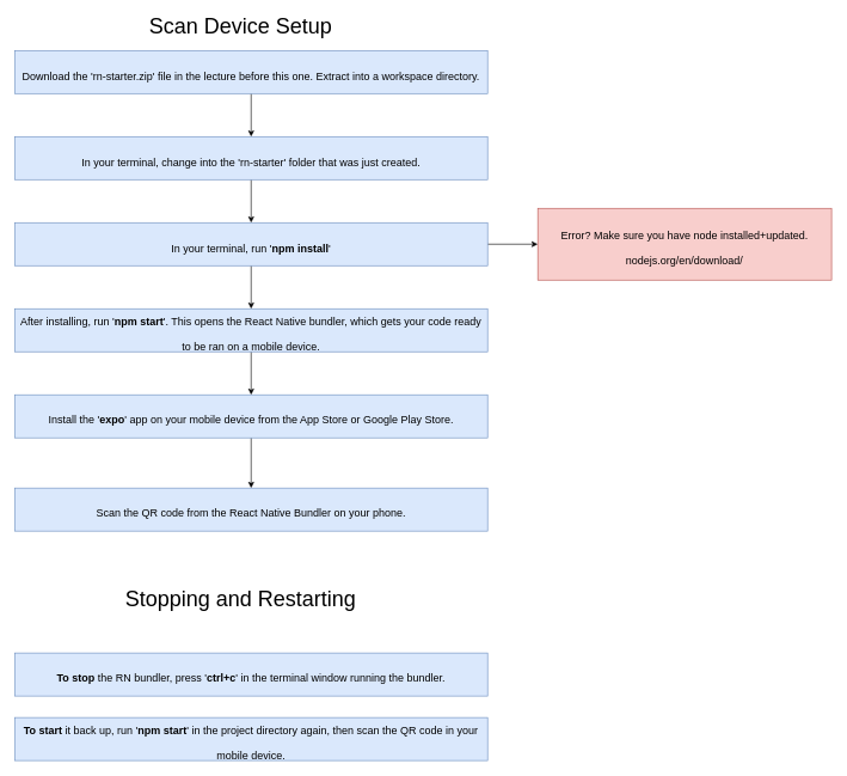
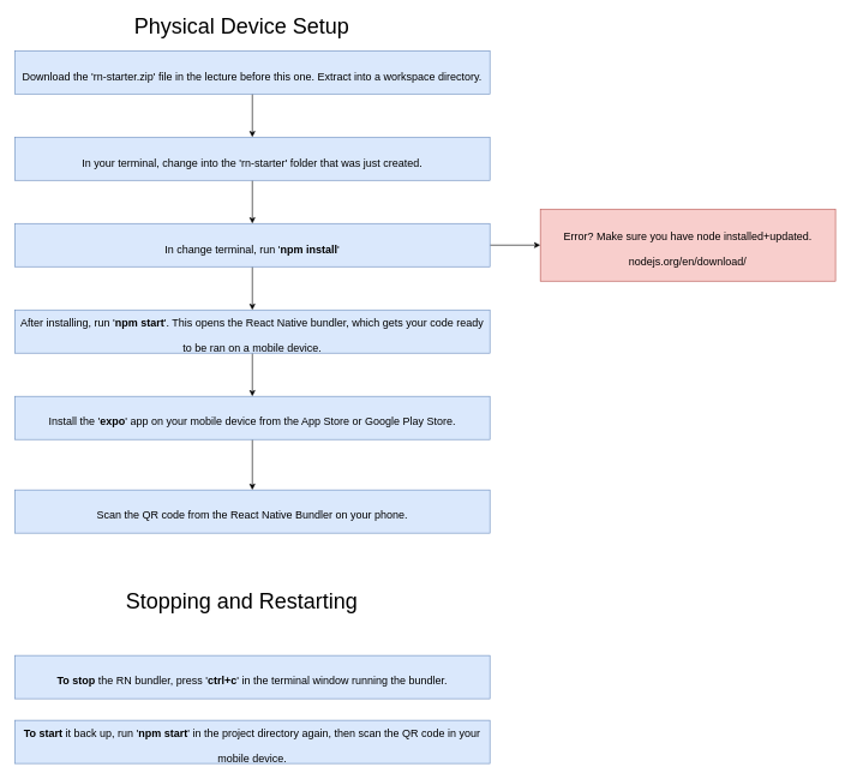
  <mxCell id="0" />
  <mxCell id="1" parent="0" />
- <mxCell id="2" value="&lt;font style=&quot;font-size: 30px&quot;&gt;Scan Device Setup&lt;/font&gt;" style="text;html=1;align=center;verticalAlign=middle;resizable=0;points=[];autosize=1;strokeColor=none;fillColor=none;" parent="1" vertex="1"><mxGeometry x="180" y="20" width="310" height="30" as="geometry" /></mxCell>
+ <mxCell id="2" value="&lt;font style=&quot;font-size: 30px&quot;&gt;Physical Device Setup&lt;/font&gt;" style="text;html=1;align=center;verticalAlign=middle;resizable=0;points=[];autosize=1;strokeColor=none;fillColor=none;" parent="1" vertex="1"><mxGeometry x="180" y="20" width="310" height="30" as="geometry" /></mxCell>
  <mxCell id="3" value="" style="edgeStyle=orthogonalEdgeStyle;rounded=0;orthogonalLoop=1;jettySize=auto;html=1;fontSize=30;" parent="1" source="4" target="6" edge="1"><mxGeometry relative="1" as="geometry" /></mxCell>
  <mxCell id="4" value="&lt;div&gt;&lt;span&gt;&lt;font style=&quot;font-size: 15px&quot;&gt;Download the 'rn-starter.zip' file in the lecture before this one. Extract into a workspace directory.&lt;/font&gt;&lt;/span&gt;&lt;/div&gt;" style="rounded=0;whiteSpace=wrap;html=1;fontSize=30;fillColor=#dae8fc;strokeColor=#6c8ebf;align=center;" parent="1" vertex="1"><mxGeometry x="20" y="70" width="660" height="60" as="geometry" /></mxCell>
  <mxCell id="5" value="" style="edgeStyle=orthogonalEdgeStyle;rounded=0;orthogonalLoop=1;jettySize=auto;html=1;fontSize=30;" parent="1" source="6" target="9" edge="1"><mxGeometry relative="1" as="geometry" /></mxCell>
  <mxCell id="6" value="&lt;font style=&quot;font-size: 15px&quot;&gt;In your terminal, change into the 'rn-starter' folder that was just created.&lt;/font&gt;" style="rounded=0;whiteSpace=wrap;html=1;fontSize=30;fillColor=#dae8fc;strokeColor=#6c8ebf;" parent="1" vertex="1"><mxGeometry x="20" y="190" width="660" height="60" as="geometry" /></mxCell>
  <mxCell id="7" value="" style="edgeStyle=orthogonalEdgeStyle;rounded=0;orthogonalLoop=1;jettySize=auto;html=1;fontSize=30;" parent="1" source="9" target="11" edge="1"><mxGeometry relative="1" as="geometry" /></mxCell>
  <mxCell id="8" value="" style="edgeStyle=orthogonalEdgeStyle;rounded=0;orthogonalLoop=1;jettySize=auto;html=1;fontSize=30;" parent="1" source="9" target="15" edge="1"><mxGeometry relative="1" as="geometry" /></mxCell>
- <mxCell id="9" value="&lt;font style=&quot;font-size: 15px&quot;&gt;In your terminal, run '&lt;b&gt;npm install&lt;/b&gt;'&lt;/font&gt;" style="rounded=0;whiteSpace=wrap;html=1;fontSize=30;fillColor=#dae8fc;strokeColor=#6c8ebf;" parent="1" vertex="1"><mxGeometry x="20" y="310" width="660" height="60" as="geometry" /></mxCell>
+ <mxCell id="9" value="&lt;font style=&quot;font-size: 15px&quot;&gt;In change terminal, run '&lt;b&gt;npm install&lt;/b&gt;'&lt;/font&gt;" style="rounded=0;whiteSpace=wrap;html=1;fontSize=30;fillColor=#dae8fc;strokeColor=#6c8ebf;" parent="1" vertex="1"><mxGeometry x="20" y="310" width="660" height="60" as="geometry" /></mxCell>
  <mxCell id="10" value="" style="edgeStyle=orthogonalEdgeStyle;rounded=0;orthogonalLoop=1;jettySize=auto;html=1;fontSize=30;" parent="1" source="11" target="13" edge="1"><mxGeometry relative="1" as="geometry" /></mxCell>
  <mxCell id="11" value="&lt;font style=&quot;font-size: 15px&quot;&gt;After installing, run '&lt;b&gt;npm start&lt;/b&gt;'. This opens the React Native bundler, which gets your code ready to be ran on a mobile device.&lt;/font&gt;" style="rounded=0;whiteSpace=wrap;html=1;fontSize=30;fillColor=#dae8fc;strokeColor=#6c8ebf;" parent="1" vertex="1"><mxGeometry x="20" y="430" width="660" height="60" as="geometry" /></mxCell>
  <mxCell id="12" value="" style="edgeStyle=orthogonalEdgeStyle;rounded=0;orthogonalLoop=1;jettySize=auto;html=1;fontSize=30;" parent="1" source="13" target="14" edge="1"><mxGeometry relative="1" as="geometry" /></mxCell>
  <mxCell id="13" value="&lt;font style=&quot;font-size: 15px&quot;&gt;Install the '&lt;b&gt;expo&lt;/b&gt;' app on your mobile device from the App Store or Google Play Store.&lt;/font&gt;" style="rounded=0;whiteSpace=wrap;html=1;fontSize=30;fillColor=#dae8fc;strokeColor=#6c8ebf;" parent="1" vertex="1"><mxGeometry x="20" y="550" width="660" height="60" as="geometry" /></mxCell>
  <mxCell id="14" value="&lt;font style=&quot;font-size: 15px&quot;&gt;Scan the QR code from the React Native Bundler on your phone.&lt;/font&gt;" style="rounded=0;whiteSpace=wrap;html=1;fontSize=30;fillColor=#dae8fc;strokeColor=#6c8ebf;" parent="1" vertex="1"><mxGeometry x="20" y="680" width="660" height="60" as="geometry" /></mxCell>
  <mxCell id="15" value="&lt;font style=&quot;font-size: 15px&quot;&gt;Error? Make sure you have node installed+updated. nodejs.org/en/download/&lt;/font&gt;" style="rounded=0;whiteSpace=wrap;html=1;fontSize=30;fillColor=#f8cecc;strokeColor=#b85450;" parent="1" vertex="1"><mxGeometry x="750" y="290" width="410" height="100" as="geometry" /></mxCell>
  <mxCell id="16" value="&lt;font style=&quot;font-size: 30px&quot;&gt;Stopping and Restarting&lt;/font&gt;" style="text;html=1;align=center;verticalAlign=middle;resizable=0;points=[];autosize=1;strokeColor=none;fillColor=none;" vertex="1" parent="1"><mxGeometry x="165" y="820" width="340" height="30" as="geometry" /></mxCell>
  <mxCell id="17" value="&lt;font style=&quot;font-size: 15px&quot;&gt;&lt;b&gt;To stop &lt;/b&gt;the RN bundler, press '&lt;b&gt;ctrl+c&lt;/b&gt;' in the terminal window running the bundler.&lt;/font&gt;" style="rounded=0;whiteSpace=wrap;html=1;fontSize=30;fillColor=#dae8fc;strokeColor=#6c8ebf;" vertex="1" parent="1"><mxGeometry x="20" y="910" width="660" height="60" as="geometry" /></mxCell>
  <mxCell id="18" value="&lt;font style=&quot;font-size: 15px&quot;&gt;&lt;b&gt;To start &lt;/b&gt;it back up, run '&lt;b&gt;npm start&lt;/b&gt;' in the project directory again, then scan the QR code in your mobile device.&lt;/font&gt;" style="rounded=0;whiteSpace=wrap;html=1;fontSize=30;fillColor=#dae8fc;strokeColor=#6c8ebf;" vertex="1" parent="1"><mxGeometry x="20" y="1000" width="660" height="60" as="geometry" /></mxCell>
